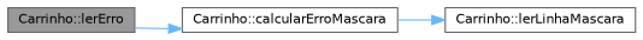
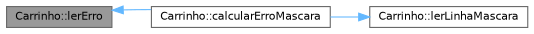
  digraph {
    rankdir=LR
    node [color=grey40 fillcolor=white fontname=Helvetica fontsize=10 shape=box style=filled]
    edge [color=steelblue1 fontname=Helvetica fontsize=10 labelfontname=Helvetica labelfontsize=10 style=solid]
    n1 [color=gray40 fillcolor=grey60 fontcolor=black height=0.2 label="Carrinho::lerErro" width=0.4]
    n2 [height=0.2 label="Carrinho::calcularErroMascara" width=0.4]
    n3 [height=0.2 label="Carrinho::lerLinhaMascara" width=0.4]
-   n1 -> n2
+   n2 -> n1
    n2 -> n3
  }
